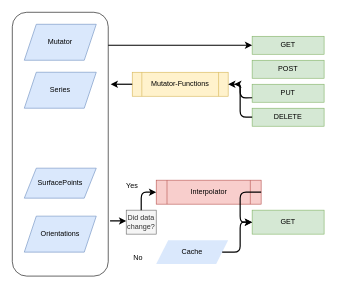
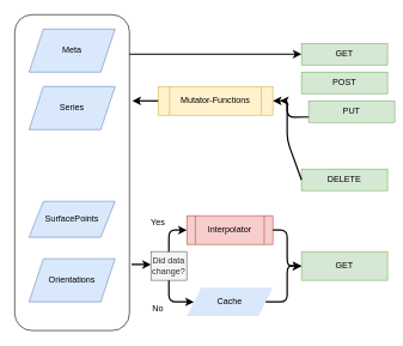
  <mxCell id="0" />
  <mxCell id="1" parent="0" />
  <mxCell id="2" value="" style="rounded=1;whiteSpace=wrap;html=1;" vertex="1" parent="1"><mxGeometry x="20" y="20" width="160" height="440" as="geometry" /></mxCell>
- <mxCell id="3" value="Mutator" style="shape=parallelogram;perimeter=parallelogramPerimeter;whiteSpace=wrap;html=1;fixedSize=1;fillColor=#dae8fc;strokeColor=#6c8ebf;" vertex="1" parent="1"><mxGeometry x="40" y="40" width="120" height="60" as="geometry" /></mxCell>
+ <mxCell id="3" value="Meta" style="shape=parallelogram;perimeter=parallelogramPerimeter;whiteSpace=wrap;html=1;fixedSize=1;fillColor=#dae8fc;strokeColor=#6c8ebf;" vertex="1" parent="1"><mxGeometry x="40" y="40" width="120" height="60" as="geometry" /></mxCell>
  <mxCell id="4" value="Series" style="shape=parallelogram;perimeter=parallelogramPerimeter;whiteSpace=wrap;html=1;fixedSize=1;fillColor=#dae8fc;strokeColor=#6c8ebf;" vertex="1" parent="1"><mxGeometry x="40" y="120" width="120" height="60" as="geometry" /></mxCell>
  <mxCell id="5" value="SurfacePoints" style="shape=parallelogram;perimeter=parallelogramPerimeter;whiteSpace=wrap;html=1;fixedSize=1;fillColor=#dae8fc;strokeColor=#6c8ebf;" vertex="1" parent="1"><mxGeometry x="40" y="280" width="120" height="50" as="geometry" /></mxCell>
  <mxCell id="6" value="Orientations" style="shape=parallelogram;perimeter=parallelogramPerimeter;whiteSpace=wrap;html=1;fixedSize=1;fillColor=#dae8fc;strokeColor=#6c8ebf;" vertex="1" parent="1"><mxGeometry x="40" y="360" width="120" height="60" as="geometry" /></mxCell>
  <mxCell id="7" value="Mutator-Functions" style="shape=process;whiteSpace=wrap;html=1;backgroundOutline=1;fillColor=#fff2cc;strokeColor=#d6b656;" vertex="1" parent="1"><mxGeometry x="220" y="120" width="160" height="40" as="geometry" /></mxCell>
- <mxCell id="8" value="Interpolator" style="shape=process;whiteSpace=wrap;html=1;backgroundOutline=1;fillColor=#f8cecc;strokeColor=#b85450;" vertex="1" parent="1"><mxGeometry x="260" y="300" width="175" height="40" as="geometry" /></mxCell>
+ <mxCell id="8" value="Interpolator" style="shape=process;whiteSpace=wrap;html=1;backgroundOutline=1;fillColor=#f8cecc;strokeColor=#b85450;" vertex="1" parent="1"><mxGeometry x="260" y="300" width="120" height="40" as="geometry" /></mxCell>
  <mxCell id="9" value="Cache" style="shape=parallelogram;perimeter=parallelogramPerimeter;whiteSpace=wrap;html=1;fixedSize=1;fillColor=#dae8fc;strokeColor=none;strokeWidth=2;" vertex="1" parent="1"><mxGeometry x="260" y="400" width="120" height="40" as="geometry" /></mxCell>
  <mxCell id="10" value="" style="endArrow=classic;html=1;exitX=1.019;exitY=0.791;exitDx=0;exitDy=0;exitPerimeter=0;strokeWidth=2;" edge="1" parent="1" source="2"><mxGeometry width="50" height="50" relative="1" as="geometry"><mxPoint x="380" y="290" as="sourcePoint" /><mxPoint x="210" y="368" as="targetPoint" /></mxGeometry></mxCell>
  <mxCell id="11" value="Did data change?" style="text;html=1;strokeColor=#666666;fillColor=#f5f5f5;align=center;verticalAlign=middle;whiteSpace=wrap;rounded=0;fontColor=#333333;" vertex="1" parent="1"><mxGeometry x="210" y="350" width="50" height="40" as="geometry" /></mxCell>
  <mxCell id="12" value="" style="endArrow=classic;html=1;entryX=0;entryY=0.5;entryDx=0;entryDy=0;exitX=0.5;exitY=0;exitDx=0;exitDy=0;strokeWidth=2;" edge="1" parent="1" source="11" target="8"><mxGeometry width="50" height="50" relative="1" as="geometry"><mxPoint x="230" y="360" as="sourcePoint" /><mxPoint x="430" y="240" as="targetPoint" /><Array as="points"><mxPoint x="235" y="320" /></Array></mxGeometry></mxCell>
  <mxCell id="13" value="Yes" style="text;html=1;strokeColor=none;fillColor=none;align=center;verticalAlign=middle;whiteSpace=wrap;rounded=0;" vertex="1" parent="1"><mxGeometry x="200" y="300" width="40" height="20" as="geometry" /></mxCell>
- <mxCell id="14" value="No" style="text;html=1;strokeColor=none;fillColor=none;align=center;verticalAlign=middle;whiteSpace=wrap;rounded=0;" vertex="1" parent="1"><mxGeometry x="210" y="420" width="40" height="20" as="geometry" /></mxCell>
+ <mxCell id="14" value="No" style="text;html=1;strokeColor=none;fillColor=none;align=center;verticalAlign=middle;whiteSpace=wrap;rounded=0;" vertex="1" parent="1"><mxGeometry x="200" y="420" width="40" height="20" as="geometry" /></mxCell>
+ <mxCell id="15" value="" style="endArrow=classic;html=1;exitX=0.5;exitY=1;exitDx=0;exitDy=0;entryX=0;entryY=0.5;entryDx=0;entryDy=0;strokeWidth=2;" edge="1" parent="1" source="11" target="9"><mxGeometry width="50" height="50" relative="1" as="geometry"><mxPoint x="380" y="290" as="sourcePoint" /><mxPoint x="430" y="240" as="targetPoint" /><Array as="points"><mxPoint x="235" y="420" /></Array></mxGeometry></mxCell>
  <mxCell id="16" value="GET" style="rounded=0;whiteSpace=wrap;html=1;fillColor=#d5e8d4;strokeColor=#82b366;" vertex="1" parent="1"><mxGeometry x="420" y="60" width="120" height="30" as="geometry" /></mxCell>
  <mxCell id="17" value="" style="endArrow=classic;html=1;entryX=0;entryY=0.5;entryDx=0;entryDy=0;strokeWidth=2;" edge="1" parent="1" target="16"><mxGeometry width="50" height="50" relative="1" as="geometry"><mxPoint x="180" y="75" as="sourcePoint" /><mxPoint x="420" y="240" as="targetPoint" /></mxGeometry></mxCell>
  <mxCell id="18" value="POST" style="rounded=0;whiteSpace=wrap;html=1;fillColor=#d5e8d4;strokeColor=#82b366;" vertex="1" parent="1"><mxGeometry x="420" y="100" width="120" height="30" as="geometry" /></mxCell>
- <mxCell id="19" value="PUT" style="rounded=0;whiteSpace=wrap;html=1;fillColor=#d5e8d4;strokeColor=#82b366;" vertex="1" parent="1"><mxGeometry x="420" y="140" width="120" height="30" as="geometry" /></mxCell>
- <mxCell id="20" value="DELETE" style="rounded=0;whiteSpace=wrap;html=1;fillColor=#d5e8d4;strokeColor=#82b366;" vertex="1" parent="1"><mxGeometry x="420" y="180" width="120" height="30" as="geometry" /></mxCell>
+ <mxCell id="19" value="PUT" style="rounded=0;whiteSpace=wrap;html=1;fillColor=#d5e8d4;strokeColor=#82b366;" vertex="1" parent="1"><mxGeometry x="430" y="140" width="120" height="30" as="geometry" /></mxCell>
+ <mxCell id="20" value="DELETE" style="rounded=0;whiteSpace=wrap;html=1;fillColor=#d5e8d4;strokeColor=#82b366;" vertex="1" parent="1"><mxGeometry x="420" y="235" width="120" height="30" as="geometry" /></mxCell>
  <mxCell id="21" value="" style="endArrow=classic;html=1;exitX=0;exitY=0.75;exitDx=0;exitDy=0;strokeWidth=2;" edge="1" parent="1" source="19"><mxGeometry width="50" height="50" relative="1" as="geometry"><mxPoint x="370" y="290" as="sourcePoint" /><mxPoint x="380" y="140" as="targetPoint" /><Array as="points"><mxPoint x="400" y="163" /><mxPoint x="400" y="140" /></Array></mxGeometry></mxCell>
  <mxCell id="22" value="" style="endArrow=classic;html=1;exitX=0;exitY=0.5;exitDx=0;exitDy=0;strokeWidth=2;" edge="1" parent="1" source="20"><mxGeometry width="50" height="50" relative="1" as="geometry"><mxPoint x="370" y="290" as="sourcePoint" /><mxPoint x="390" y="140" as="targetPoint" /><Array as="points"><mxPoint x="400" y="195" /><mxPoint x="400" y="140" /></Array></mxGeometry></mxCell>
  <mxCell id="23" value="" style="endArrow=classic;html=1;exitX=0;exitY=0.5;exitDx=0;exitDy=0;strokeWidth=2;" edge="1" parent="1" source="7"><mxGeometry width="50" height="50" relative="1" as="geometry"><mxPoint x="370" y="290" as="sourcePoint" /><mxPoint x="184" y="140" as="targetPoint" /></mxGeometry></mxCell>
  <mxCell id="24" value="GET" style="rounded=0;whiteSpace=wrap;html=1;fillColor=#d5e8d4;strokeColor=#82b366;" vertex="1" parent="1"><mxGeometry x="420" y="350" width="120" height="40" as="geometry" /></mxCell>
  <mxCell id="25" value="" style="endArrow=classic;html=1;strokeWidth=2;exitX=1;exitY=0.5;exitDx=0;exitDy=0;entryX=0;entryY=0.5;entryDx=0;entryDy=0;" edge="1" parent="1" source="8" target="24"><mxGeometry width="50" height="50" relative="1" as="geometry"><mxPoint x="370" y="290" as="sourcePoint" /><mxPoint x="420" y="240" as="targetPoint" /><Array as="points"><mxPoint x="400" y="320" /><mxPoint x="400" y="370" /></Array></mxGeometry></mxCell>
  <mxCell id="26" value="" style="endArrow=classic;html=1;strokeWidth=2;exitX=1;exitY=0.5;exitDx=0;exitDy=0;" edge="1" parent="1" source="9"><mxGeometry width="50" height="50" relative="1" as="geometry"><mxPoint x="370" y="290" as="sourcePoint" /><mxPoint x="420" y="370" as="targetPoint" /><Array as="points"><mxPoint x="400" y="420" /><mxPoint x="400" y="370" /></Array></mxGeometry></mxCell>
